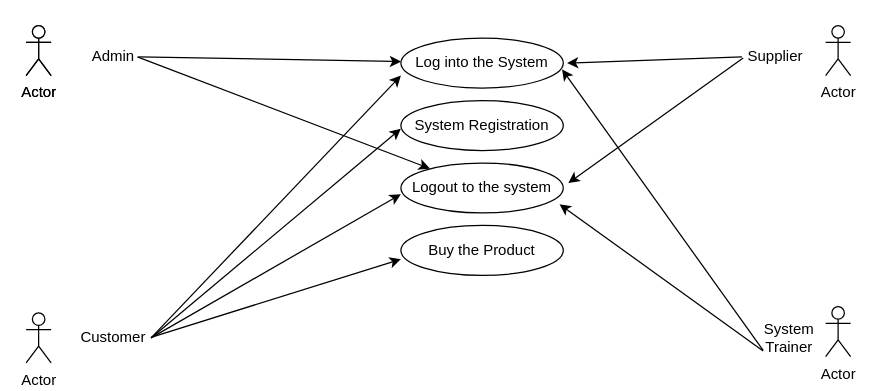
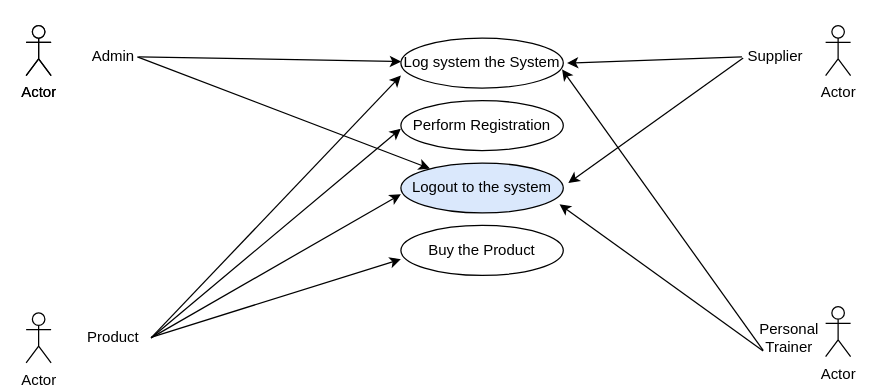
  <mxCell id="0" />
  <mxCell id="1" parent="0" />
- <mxCell id="2" value="Log into the System" style="ellipse;whiteSpace=wrap;html=1;" vertex="1" parent="1"><mxGeometry x="320" y="30" width="130" height="40" as="geometry" /></mxCell>
+ <mxCell id="2" value="Log system the System" style="ellipse;whiteSpace=wrap;html=1;" vertex="1" parent="1"><mxGeometry x="320" y="30" width="130" height="40" as="geometry" /></mxCell>
  <mxCell id="3" value="Actor" style="shape=umlActor;verticalLabelPosition=bottom;verticalAlign=top;html=1;outlineConnect=0;" vertex="1" parent="1"><mxGeometry x="20" y="20" width="20" height="40" as="geometry" /></mxCell>
  <mxCell id="4" value="Actor" style="shape=umlActor;verticalLabelPosition=bottom;verticalAlign=top;html=1;outlineConnect=0;" vertex="1" parent="1"><mxGeometry x="20" y="250" width="20" height="40" as="geometry" /></mxCell>
  <mxCell id="5" value="Admin" style="text;html=1;strokeColor=none;fillColor=none;align=center;verticalAlign=middle;whiteSpace=wrap;rounded=0;" vertex="1" parent="1"><mxGeometry x="60" y="30" width="60" height="30" as="geometry" /></mxCell>
- <mxCell id="6" value="Customer" style="text;html=1;strokeColor=none;fillColor=none;align=center;verticalAlign=middle;whiteSpace=wrap;rounded=0;" vertex="1" parent="1"><mxGeometry x="60" y="255" width="60" height="30" as="geometry" /></mxCell>
+ <mxCell id="6" value="Product" style="text;html=1;strokeColor=none;fillColor=none;align=center;verticalAlign=middle;whiteSpace=wrap;rounded=0;" vertex="1" parent="1"><mxGeometry x="60" y="255" width="60" height="30" as="geometry" /></mxCell>
  <mxCell id="7" value="Actor" style="shape=umlActor;verticalLabelPosition=bottom;verticalAlign=top;html=1;outlineConnect=0;" vertex="1" parent="1"><mxGeometry x="20" y="20" width="20" height="40" as="geometry" /></mxCell>
- <mxCell id="8" value="System Registration" style="ellipse;whiteSpace=wrap;html=1;" vertex="1" parent="1"><mxGeometry x="320" y="80" width="130" height="40" as="geometry" /></mxCell>
- <mxCell id="9" value="Logout to the system" style="ellipse;whiteSpace=wrap;html=1;" vertex="1" parent="1"><mxGeometry x="320" y="130" width="130" height="40" as="geometry" /></mxCell>
+ <mxCell id="8" value="Perform Registration" style="ellipse;whiteSpace=wrap;html=1;" vertex="1" parent="1"><mxGeometry x="320" y="80" width="130" height="40" as="geometry" /></mxCell>
+ <mxCell id="9" value="Logout to the system" style="ellipse;whiteSpace=wrap;html=1;fillColor=#dae8fc;" vertex="1" parent="1"><mxGeometry x="320" y="130" width="130" height="40" as="geometry" /></mxCell>
  <mxCell id="10" value="Buy the Product" style="ellipse;whiteSpace=wrap;html=1;" vertex="1" parent="1"><mxGeometry x="320" y="180" width="130" height="40" as="geometry" /></mxCell>
  <mxCell id="11" value="" style="endArrow=classic;html=1;rounded=0;exitX=1;exitY=0.25;exitDx=0;exitDy=0;entryX=0;entryY=0.5;entryDx=0;entryDy=0;" edge="1" parent="1"><mxGeometry width="50" height="50" relative="1" as="geometry"><mxPoint x="120" y="269.5" as="sourcePoint" /><mxPoint x="320" y="207" as="targetPoint" /></mxGeometry></mxCell>
  <mxCell id="12" value="" style="endArrow=classic;html=1;rounded=0;entryX=0;entryY=0.5;entryDx=0;entryDy=0;" edge="1" parent="1"><mxGeometry width="50" height="50" relative="1" as="geometry"><mxPoint x="120" y="270" as="sourcePoint" /><mxPoint x="320" y="155" as="targetPoint" /></mxGeometry></mxCell>
  <mxCell id="13" value="" style="endArrow=classic;html=1;rounded=0;exitX=1;exitY=0.5;exitDx=0;exitDy=0;entryX=0;entryY=0.5;entryDx=0;entryDy=0;" edge="1" parent="1" source="6"><mxGeometry width="50" height="50" relative="1" as="geometry"><mxPoint x="120" y="117.5" as="sourcePoint" /><mxPoint x="320" y="102.5" as="targetPoint" /></mxGeometry></mxCell>
  <mxCell id="14" value="" style="endArrow=classic;html=1;rounded=0;entryX=0;entryY=0.5;entryDx=0;entryDy=0;" edge="1" parent="1"><mxGeometry width="50" height="50" relative="1" as="geometry"><mxPoint x="120" y="270" as="sourcePoint" /><mxPoint x="320" y="60" as="targetPoint" /></mxGeometry></mxCell>
  <mxCell id="15" value="" style="endArrow=classic;html=1;rounded=0;exitX=1;exitY=0.5;exitDx=0;exitDy=0;" edge="1" parent="1" target="2"><mxGeometry width="50" height="50" relative="1" as="geometry"><mxPoint x="110" y="45" as="sourcePoint" /><mxPoint x="310" y="30" as="targetPoint" /></mxGeometry></mxCell>
  <mxCell id="16" value="" style="endArrow=classic;html=1;rounded=0;exitX=1;exitY=0.5;exitDx=0;exitDy=0;" edge="1" parent="1"><mxGeometry width="50" height="50" relative="1" as="geometry"><mxPoint x="109" y="45" as="sourcePoint" /><mxPoint x="343.214" y="134.427" as="targetPoint" /></mxGeometry></mxCell>
  <mxCell id="17" value="Actor" style="shape=umlActor;verticalLabelPosition=bottom;verticalAlign=top;html=1;outlineConnect=0;" vertex="1" parent="1"><mxGeometry x="660" y="20" width="20" height="40" as="geometry" /></mxCell>
  <mxCell id="18" value="Actor" style="shape=umlActor;verticalLabelPosition=bottom;verticalAlign=top;html=1;outlineConnect=0;" vertex="1" parent="1"><mxGeometry x="660" y="245" width="20" height="40" as="geometry" /></mxCell>
  <mxCell id="19" value="Supplier" style="text;html=1;strokeColor=none;fillColor=none;align=center;verticalAlign=middle;whiteSpace=wrap;rounded=0;" vertex="1" parent="1"><mxGeometry x="590" y="30" width="60" height="30" as="geometry" /></mxCell>
  <mxCell id="20" value="" style="endArrow=classic;html=1;rounded=0;exitX=0;exitY=0.5;exitDx=0;exitDy=0;entryX=1;entryY=0.5;entryDx=0;entryDy=0;" edge="1" parent="1"><mxGeometry width="50" height="50" relative="1" as="geometry"><mxPoint x="593" y="45" as="sourcePoint" /><mxPoint x="453" y="50" as="targetPoint" /></mxGeometry></mxCell>
  <mxCell id="21" value="" style="endArrow=classic;html=1;rounded=0;entryX=1;entryY=0.5;entryDx=0;entryDy=0;" edge="1" parent="1"><mxGeometry width="50" height="50" relative="1" as="geometry"><mxPoint x="594" y="46" as="sourcePoint" /><mxPoint x="454" y="146" as="targetPoint" /></mxGeometry></mxCell>
  <mxCell id="22" value="" style="endArrow=classic;html=1;rounded=0;exitX=0;exitY=0.5;exitDx=0;exitDy=0;entryX=1;entryY=0.5;entryDx=0;entryDy=0;" edge="1" parent="1"><mxGeometry width="50" height="50" relative="1" as="geometry"><mxPoint x="610" y="280.5" as="sourcePoint" /><mxPoint x="447" y="163" as="targetPoint" /></mxGeometry></mxCell>
  <mxCell id="23" value="" style="endArrow=classic;html=1;rounded=0;entryX=1;entryY=0.5;entryDx=0;entryDy=0;" edge="1" parent="1"><mxGeometry width="50" height="50" relative="1" as="geometry"><mxPoint x="610" y="280" as="sourcePoint" /><mxPoint x="449" y="55" as="targetPoint" /></mxGeometry></mxCell>
- <mxCell id="24" value="System Trainer" style="text;html=1;strokeColor=none;fillColor=none;align=center;verticalAlign=middle;whiteSpace=wrap;rounded=0;" vertex="1" parent="1"><mxGeometry x="601" y="255" width="60" height="30" as="geometry" /></mxCell>
+ <mxCell id="24" value="Personal Trainer" style="text;html=1;strokeColor=none;fillColor=none;align=center;verticalAlign=middle;whiteSpace=wrap;rounded=0;" vertex="1" parent="1"><mxGeometry x="601" y="255" width="60" height="30" as="geometry" /></mxCell>
